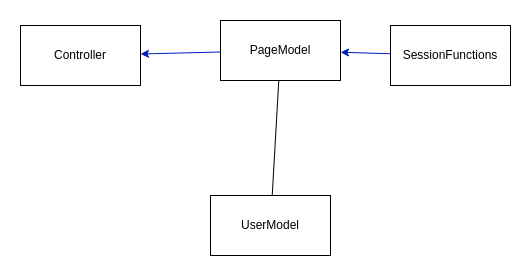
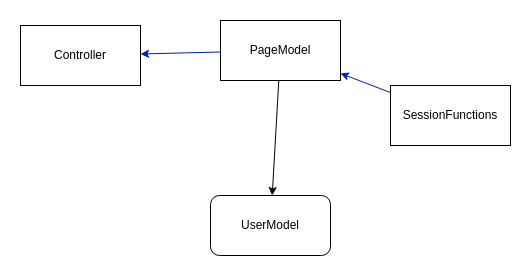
  <mxCell id="0" />
  <mxCell id="1" parent="0" />
  <mxCell id="2" value="Controller" style="whiteSpace=wrap;html=1;" vertex="1" parent="1"><mxGeometry x="20" y="25" width="120" height="60" as="geometry" /></mxCell>
- <mxCell id="3" value="" style="edgeStyle=none;html=1;endArrow=none;" edge="1" parent="1" source="5" target="6"><mxGeometry relative="1" as="geometry" /></mxCell>
+ <mxCell id="3" value="" style="edgeStyle=none;html=1;" edge="1" parent="1" source="5" target="6"><mxGeometry relative="1" as="geometry" /></mxCell>
  <mxCell id="4" value="" style="edgeStyle=none;html=1;fillColor=#0050ef;strokeColor=#001DBC;" edge="1" parent="1" source="5" target="2"><mxGeometry relative="1" as="geometry" /></mxCell>
  <mxCell id="5" value="PageModel" style="whiteSpace=wrap;html=1;" vertex="1" parent="1"><mxGeometry x="220" y="20" width="120" height="60" as="geometry" /></mxCell>
- <mxCell id="6" value="UserModel" style="whiteSpace=wrap;html=1;" vertex="1" parent="1"><mxGeometry x="210" y="195" width="120" height="60" as="geometry" /></mxCell>
+ <mxCell id="6" value="UserModel" style="whiteSpace=wrap;html=1;rounded=1;" vertex="1" parent="1"><mxGeometry x="210" y="195" width="120" height="60" as="geometry" /></mxCell>
  <mxCell id="7" value="" style="edgeStyle=none;html=1;fillColor=#0050ef;strokeColor=#001DBC;" edge="1" parent="1" source="8" target="5"><mxGeometry relative="1" as="geometry" /></mxCell>
- <mxCell id="8" value="SessionFunctions" style="whiteSpace=wrap;html=1;" vertex="1" parent="1"><mxGeometry x="390" y="25" width="120" height="60" as="geometry" /></mxCell>
+ <mxCell id="8" value="SessionFunctions" style="whiteSpace=wrap;html=1;" vertex="1" parent="1"><mxGeometry x="390" y="85" width="120" height="60" as="geometry" /></mxCell>
